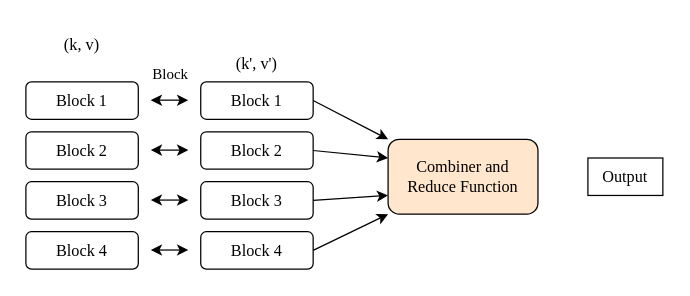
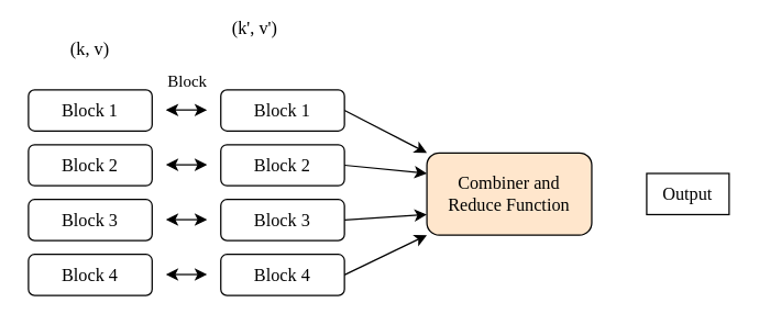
  <mxCell id="0" />
  <mxCell id="1" parent="0" />
  <mxCell id="2" value="Block 1" style="rounded=1;whiteSpace=wrap;html=1;fontFamily=DIN Alternate;fontSize=13;" vertex="1" parent="1"><mxGeometry x="20" y="65" width="90" height="30" as="geometry" /></mxCell>
  <mxCell id="3" value="Block 2" style="rounded=1;whiteSpace=wrap;html=1;fontFamily=DIN Alternate;fontSize=13;" vertex="1" parent="1"><mxGeometry x="20" y="105" width="90" height="30" as="geometry" /></mxCell>
  <mxCell id="4" value="Block 3" style="rounded=1;whiteSpace=wrap;html=1;fontFamily=DIN Alternate;fontSize=13;" vertex="1" parent="1"><mxGeometry x="20" y="145" width="90" height="30" as="geometry" /></mxCell>
  <mxCell id="5" value="Block 4" style="rounded=1;whiteSpace=wrap;html=1;fontFamily=DIN Alternate;fontSize=13;" vertex="1" parent="1"><mxGeometry x="20" y="185" width="90" height="30" as="geometry" /></mxCell>
  <mxCell id="6" value="Block 1" style="rounded=1;whiteSpace=wrap;html=1;fontFamily=DIN Alternate;fontSize=13;" vertex="1" parent="1"><mxGeometry x="160" y="65" width="90" height="30" as="geometry" /></mxCell>
  <mxCell id="7" value="Block 2" style="rounded=1;whiteSpace=wrap;html=1;fontFamily=DIN Alternate;fontSize=13;" vertex="1" parent="1"><mxGeometry x="160" y="105" width="90" height="30" as="geometry" /></mxCell>
  <mxCell id="8" value="Block 3" style="rounded=1;whiteSpace=wrap;html=1;fontFamily=DIN Alternate;fontSize=13;" vertex="1" parent="1"><mxGeometry x="160" y="145" width="90" height="30" as="geometry" /></mxCell>
  <mxCell id="9" value="Block 4" style="rounded=1;whiteSpace=wrap;html=1;fontFamily=DIN Alternate;fontSize=13;" vertex="1" parent="1"><mxGeometry x="160" y="185" width="90" height="30" as="geometry" /></mxCell>
  <mxCell id="10" value="" style="endArrow=classic;startArrow=classic;html=1;rounded=0;fontFamily=DIN Alternate;fontSize=13;" edge="1" parent="1"><mxGeometry width="50" height="50" relative="1" as="geometry"><mxPoint x="120" y="79.69" as="sourcePoint" /><mxPoint x="150" y="79.69" as="targetPoint" /></mxGeometry></mxCell>
  <mxCell id="11" value="" style="endArrow=classic;startArrow=classic;html=1;rounded=0;fontFamily=DIN Alternate;fontSize=13;" edge="1" parent="1"><mxGeometry width="50" height="50" relative="1" as="geometry"><mxPoint x="120" y="119.69" as="sourcePoint" /><mxPoint x="150" y="119.69" as="targetPoint" /></mxGeometry></mxCell>
  <mxCell id="12" value="" style="endArrow=classic;startArrow=classic;html=1;rounded=0;fontFamily=DIN Alternate;fontSize=13;" edge="1" parent="1"><mxGeometry width="50" height="50" relative="1" as="geometry"><mxPoint x="120" y="159.69" as="sourcePoint" /><mxPoint x="150" y="159.69" as="targetPoint" /></mxGeometry></mxCell>
  <mxCell id="13" value="" style="endArrow=classic;startArrow=classic;html=1;rounded=0;fontFamily=DIN Alternate;fontSize=13;" edge="1" parent="1"><mxGeometry width="50" height="50" relative="1" as="geometry"><mxPoint x="120" y="199.69" as="sourcePoint" /><mxPoint x="150" y="199.69" as="targetPoint" /></mxGeometry></mxCell>
  <mxCell id="14" value="(k, v)" style="text;html=1;align=center;verticalAlign=middle;whiteSpace=wrap;rounded=0;fontFamily=DIN Alternate;fontSize=13;" vertex="1" parent="1"><mxGeometry x="35" y="20" width="60" height="30" as="geometry" /></mxCell>
- <mxCell id="15" value="(k', v')" style="text;html=1;align=center;verticalAlign=middle;whiteSpace=wrap;rounded=0;fontFamily=DIN Alternate;fontSize=13;" vertex="1" parent="1"><mxGeometry x="175" width="60" height="30" as="geometry" y="35" /></mxCell>
+ <mxCell id="15" value="(k', v')" style="text;html=1;align=center;verticalAlign=middle;whiteSpace=wrap;rounded=0;fontFamily=DIN Alternate;fontSize=13;" vertex="1" parent="1"><mxGeometry x="155" y="5" width="60" height="30" as="geometry" /></mxCell>
  <mxCell id="16" value="" style="endArrow=classic;html=1;rounded=0;exitX=1;exitY=0.5;exitDx=0;exitDy=0;entryX=0;entryY=0;entryDx=0;entryDy=0;fontFamily=DIN Alternate;fontSize=13;" edge="1" parent="1" source="6" target="17"><mxGeometry width="50" height="50" relative="1" as="geometry"><mxPoint x="280" y="145" as="sourcePoint" /><mxPoint x="430" y="265" as="targetPoint" /></mxGeometry></mxCell>
  <mxCell id="17" value="Combiner and&lt;div&gt;Reduce Function&lt;/div&gt;" style="rounded=1;whiteSpace=wrap;html=1;fontFamily=DIN Alternate;fontSize=13;fillColor=#ffe6cc;" vertex="1" parent="1"><mxGeometry x="310" y="111" width="120" height="60" as="geometry" /></mxCell>
  <mxCell id="18" value="" style="endArrow=classic;html=1;rounded=0;exitX=1;exitY=0.5;exitDx=0;exitDy=0;entryX=0;entryY=0.25;entryDx=0;entryDy=0;fontFamily=DIN Alternate;fontSize=13;" edge="1" parent="1" source="7" target="17"><mxGeometry width="50" height="50" relative="1" as="geometry"><mxPoint x="310" y="225" as="sourcePoint" /><mxPoint x="370" y="286" as="targetPoint" /></mxGeometry></mxCell>
  <mxCell id="19" value="" style="endArrow=classic;html=1;rounded=0;exitX=1;exitY=0.5;exitDx=0;exitDy=0;entryX=0;entryY=0.75;entryDx=0;entryDy=0;fontFamily=DIN Alternate;fontSize=13;" edge="1" parent="1" source="8" target="17"><mxGeometry width="50" height="50" relative="1" as="geometry"><mxPoint x="260" y="130" as="sourcePoint" /><mxPoint x="320" y="151" as="targetPoint" /></mxGeometry></mxCell>
  <mxCell id="20" value="" style="endArrow=classic;html=1;rounded=0;exitX=1;exitY=0.5;exitDx=0;exitDy=0;entryX=0;entryY=1;entryDx=0;entryDy=0;fontFamily=DIN Alternate;fontSize=13;" edge="1" parent="1" source="9" target="17"><mxGeometry width="50" height="50" relative="1" as="geometry"><mxPoint x="260" y="170" as="sourcePoint" /><mxPoint x="320" y="151" as="targetPoint" /></mxGeometry></mxCell>
  <mxCell id="21" value="Output" style="whiteSpace=wrap;html=1;fontFamily=DIN Alternate;fontSize=13;rounded=0;" vertex="1" parent="1"><mxGeometry x="470" y="126" width="60" height="30" as="geometry" /></mxCell>
  <mxCell id="22" value="Block" style="text;html=1;align=center;verticalAlign=middle;whiteSpace=wrap;rounded=0;fontFamily=DIN Alternate;" vertex="1" parent="1"><mxGeometry x="106" y="44" width="60" height="30" as="geometry" /></mxCell>
